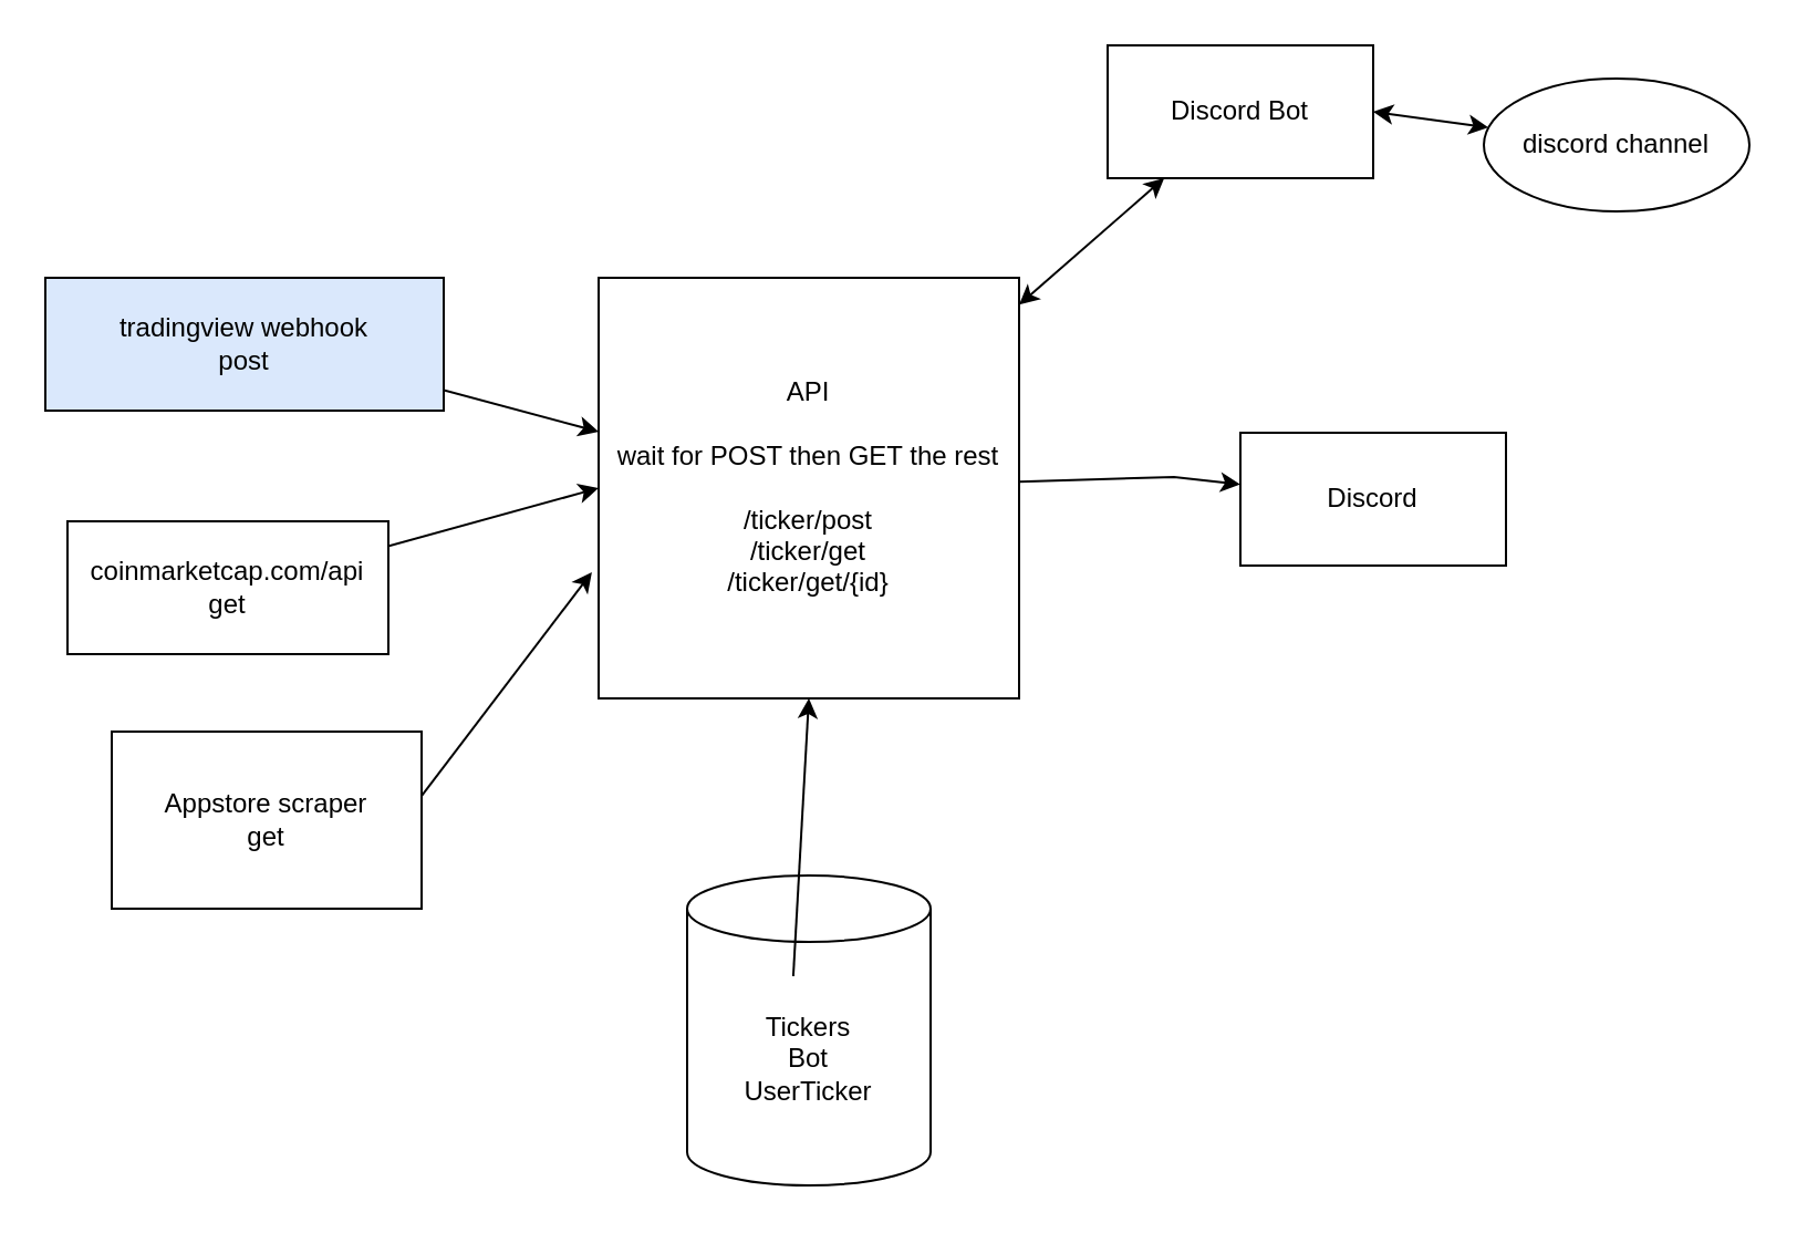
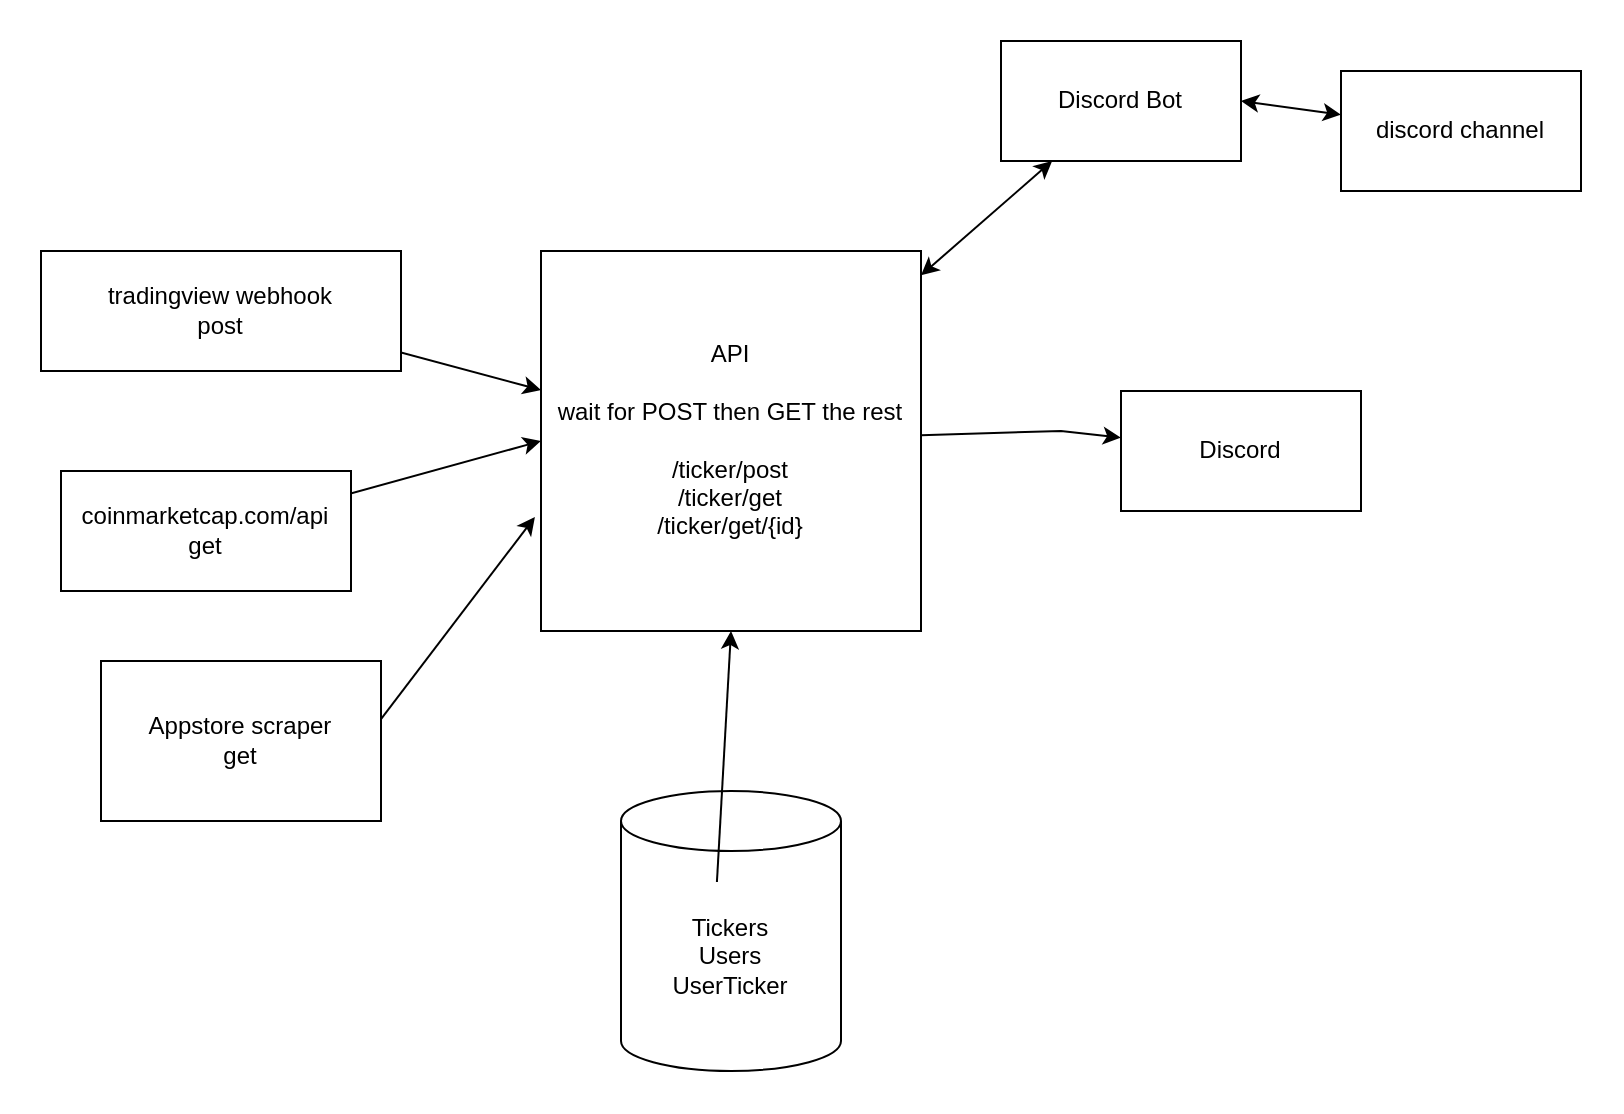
  <mxCell id="0" />
  <mxCell id="1" parent="0" />
  <mxCell id="2" value="&lt;div&gt;API&lt;/div&gt;&lt;div&gt;&lt;br&gt;&lt;/div&gt;&lt;div&gt;wait for POST then GET the rest&lt;br&gt;&lt;/div&gt;&lt;div&gt;&lt;br&gt;&lt;/div&gt;&lt;div&gt;/ticker/post&lt;/div&gt;&lt;div&gt;/ticker/get&lt;/div&gt;&lt;div&gt;/ticker/get/{id}&lt;br&gt;&lt;/div&gt;" style="whiteSpace=wrap;html=1;aspect=fixed;" vertex="1" parent="1"><mxGeometry x="270" y="125" width="190" height="190" as="geometry" /></mxCell>
- <mxCell id="3" value="Tickers&lt;br&gt;Bot&lt;br&gt;UserTicker" style="shape=cylinder3;whiteSpace=wrap;html=1;boundedLbl=1;backgroundOutline=1;size=15;" vertex="1" parent="1"><mxGeometry x="310" y="395" width="110" height="140" as="geometry" /></mxCell>
+ <mxCell id="3" value="Tickers&lt;br&gt;Users&lt;br&gt;UserTicker" style="shape=cylinder3;whiteSpace=wrap;html=1;boundedLbl=1;backgroundOutline=1;size=15;" vertex="1" parent="1"><mxGeometry x="310" y="395" width="110" height="140" as="geometry" /></mxCell>
  <mxCell id="4" value="" style="endArrow=classic;html=1;rounded=0;entryX=0.5;entryY=1;entryDx=0;entryDy=0;exitX=0.436;exitY=0.325;exitDx=0;exitDy=0;exitPerimeter=0;" edge="1" parent="1" source="3" target="2"><mxGeometry width="50" height="50" relative="1" as="geometry"><mxPoint x="300" y="375" as="sourcePoint" /><mxPoint x="350" y="325" as="targetPoint" /></mxGeometry></mxCell>
  <mxCell id="5" value="" style="endArrow=classic;html=1;rounded=0;" edge="1" parent="1" target="2"><mxGeometry width="50" height="50" relative="1" as="geometry"><mxPoint x="160" y="165" as="sourcePoint" /><mxPoint x="230" y="245" as="targetPoint" /></mxGeometry></mxCell>
- <mxCell id="6" value="&lt;div&gt;tradingview webhook&lt;/div&gt;&lt;div&gt;post&lt;/div&gt;" style="whiteSpace=wrap;html=1;fillColor=#dae8fc;" vertex="1" parent="1"><mxGeometry x="20" y="125" width="180" height="60" as="geometry" /></mxCell>
+ <mxCell id="6" value="&lt;div&gt;tradingview webhook&lt;/div&gt;&lt;div&gt;post&lt;/div&gt;" style="whiteSpace=wrap;html=1;" vertex="1" parent="1"><mxGeometry x="20" y="125" width="180" height="60" as="geometry" /></mxCell>
  <mxCell id="7" value="" style="endArrow=classic;html=1;rounded=0;entryX=0;entryY=0.5;entryDx=0;entryDy=0;" edge="1" parent="1" target="2"><mxGeometry width="50" height="50" relative="1" as="geometry"><mxPoint x="145" y="254.5" as="sourcePoint" /><mxPoint x="255" y="335.5" as="targetPoint" /></mxGeometry></mxCell>
  <mxCell id="8" value="&lt;div&gt;coinmarketcap.com/api&lt;/div&gt;&lt;div&gt;get&lt;br&gt;&lt;/div&gt;" style="whiteSpace=wrap;html=1;" vertex="1" parent="1"><mxGeometry x="30" y="235" width="145" height="60" as="geometry" /></mxCell>
  <mxCell id="9" value="&lt;div&gt;Appstore scraper&lt;/div&gt;&lt;div&gt;get&lt;br&gt;&lt;/div&gt;" style="rounded=0;whiteSpace=wrap;html=1;" vertex="1" parent="1"><mxGeometry x="50" y="330" width="140" height="80" as="geometry" /></mxCell>
  <mxCell id="10" value="" style="endArrow=classic;html=1;rounded=0;entryX=-0.016;entryY=0.7;entryDx=0;entryDy=0;exitX=1;exitY=0.363;exitDx=0;exitDy=0;exitPerimeter=0;entryPerimeter=0;" edge="1" parent="1" source="9" target="2"><mxGeometry width="50" height="50" relative="1" as="geometry"><mxPoint x="155" y="264.5" as="sourcePoint" /><mxPoint x="280" y="230" as="targetPoint" /><Array as="points" /></mxGeometry></mxCell>
  <mxCell id="11" value="" style="endArrow=classic;startArrow=classic;html=1;rounded=0;" edge="1" parent="1" source="2" target="12"><mxGeometry width="50" height="50" relative="1" as="geometry"><mxPoint x="500" y="165" as="sourcePoint" /><mxPoint x="510" y="85" as="targetPoint" /></mxGeometry></mxCell>
  <mxCell id="12" value="Discord Bot" style="rounded=0;whiteSpace=wrap;html=1;" vertex="1" parent="1"><mxGeometry x="500" y="20" width="120" height="60" as="geometry" /></mxCell>
- <mxCell id="13" value="discord channel" style="ellipse;whiteSpace=wrap;html=1;" vertex="1" parent="1"><mxGeometry x="670" y="35" width="120" height="60" as="geometry" /></mxCell>
+ <mxCell id="13" value="discord channel" style="rounded=0;whiteSpace=wrap;html=1;" vertex="1" parent="1"><mxGeometry x="670" y="35" width="120" height="60" as="geometry" /></mxCell>
  <mxCell id="14" value="" style="endArrow=classic;startArrow=classic;html=1;rounded=0;exitX=1;exitY=0.5;exitDx=0;exitDy=0;" edge="1" parent="1" source="12" target="13"><mxGeometry width="50" height="50" relative="1" as="geometry"><mxPoint x="580" y="25" as="sourcePoint" /><mxPoint x="630" y="-25" as="targetPoint" /></mxGeometry></mxCell>
  <mxCell id="15" value="" style="endArrow=classic;html=1;rounded=0;" edge="1" parent="1" source="2" target="16"><mxGeometry width="50" height="50" relative="1" as="geometry"><mxPoint x="520" y="285" as="sourcePoint" /><mxPoint x="560" y="225" as="targetPoint" /><Array as="points"><mxPoint x="530" y="215" /></Array></mxGeometry></mxCell>
  <mxCell id="16" value="Discord" style="rounded=0;whiteSpace=wrap;html=1;" vertex="1" parent="1"><mxGeometry x="560" y="195" width="120" height="60" as="geometry" /></mxCell>
